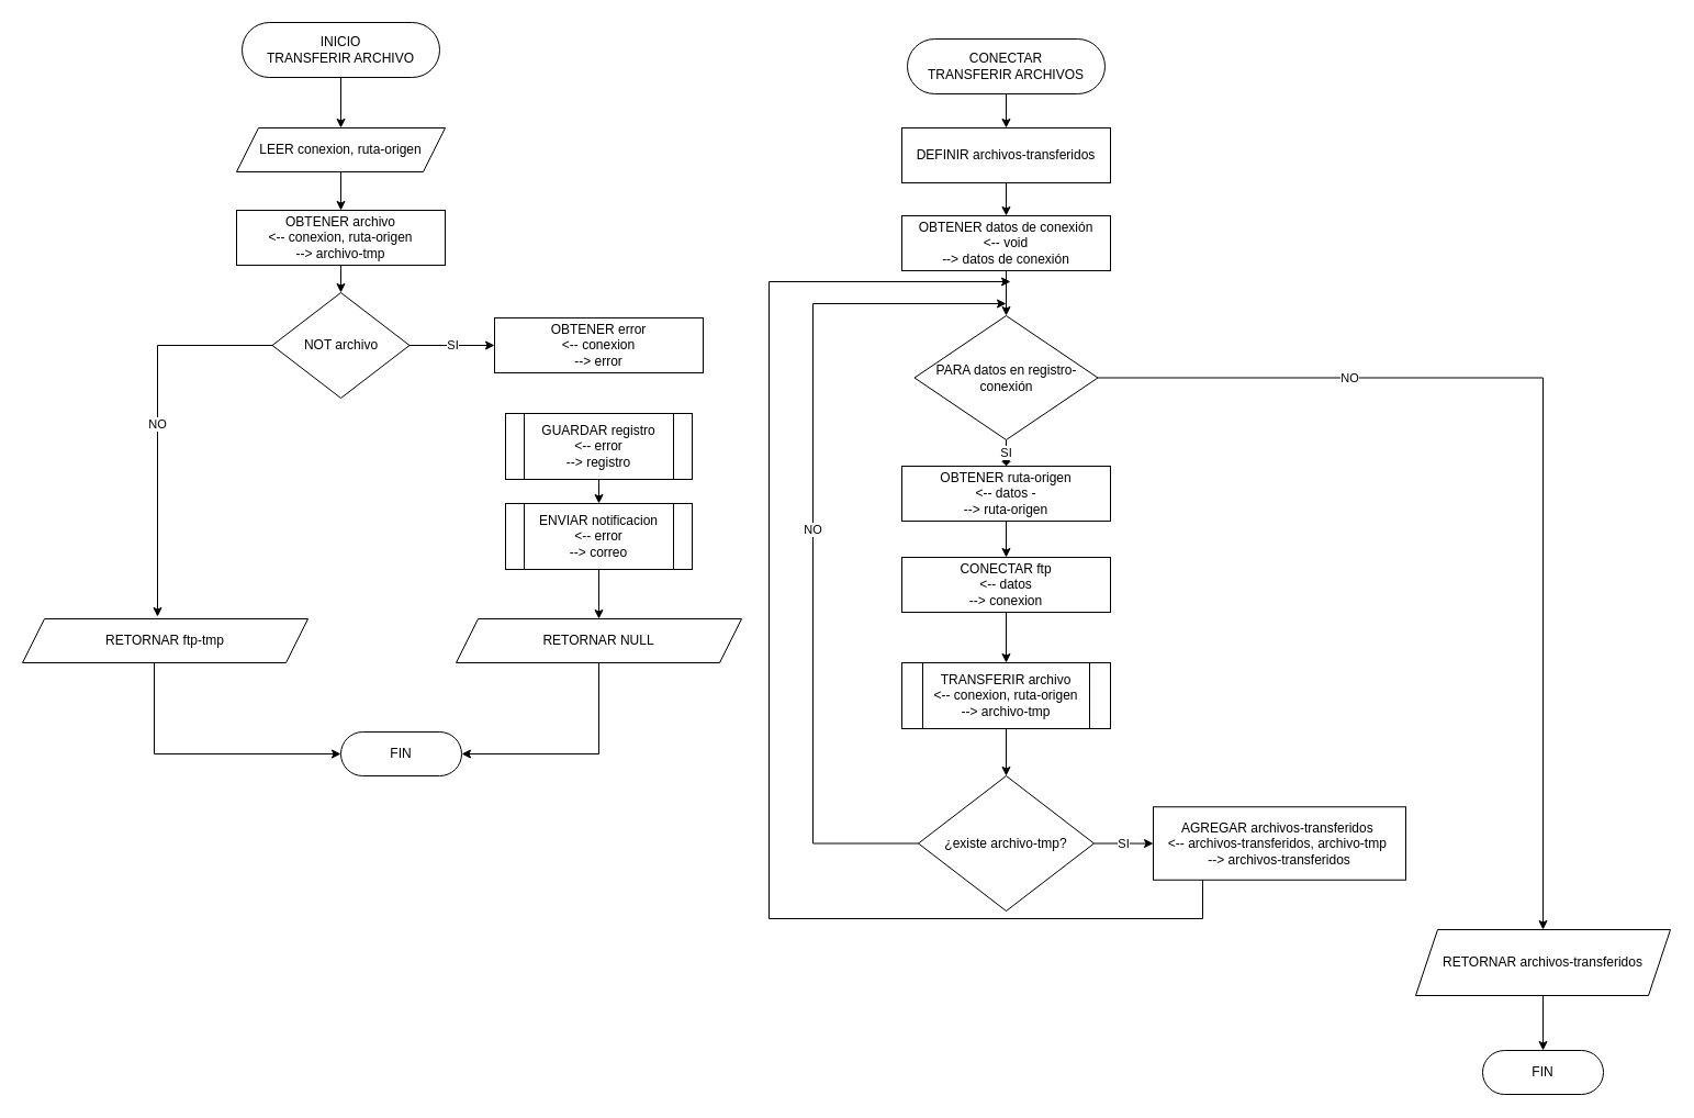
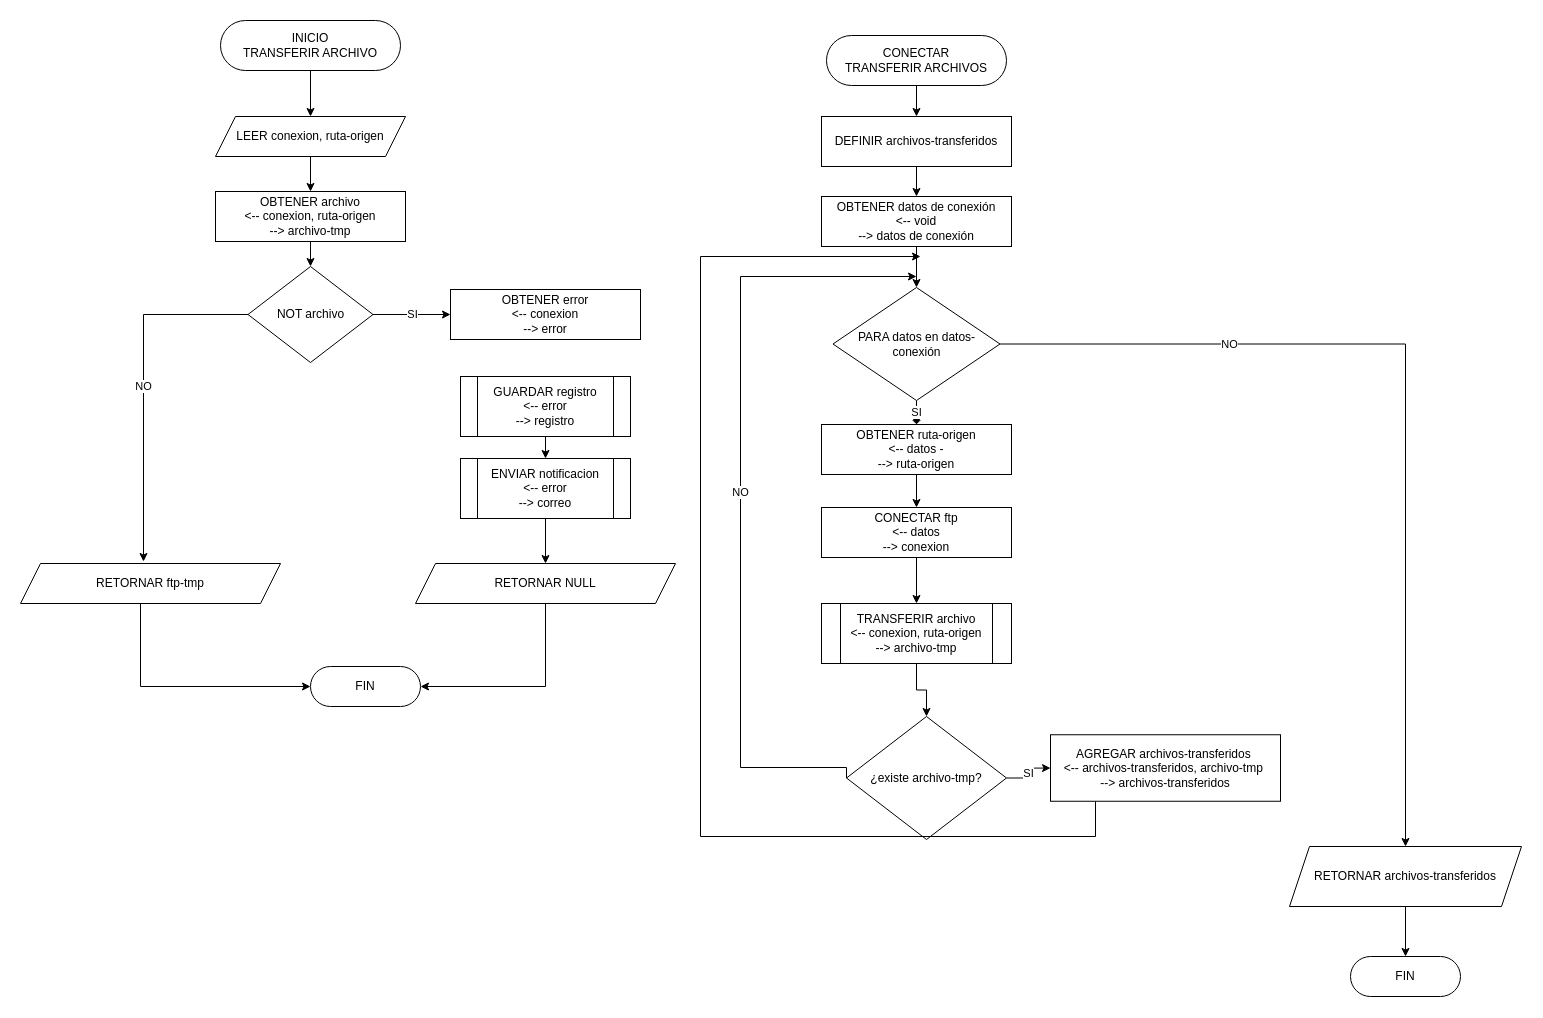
  <mxCell id="0" />
  <mxCell id="1" parent="0" />
  <mxCell id="2" style="edgeStyle=orthogonalEdgeStyle;rounded=0;orthogonalLoop=1;jettySize=auto;html=1;" parent="1" source="3" target="5" edge="1"><mxGeometry relative="1" as="geometry" /></mxCell>
  <mxCell id="3" value="INICIO&lt;br&gt;TRANSFERIR ARCHIVO" style="rounded=1;whiteSpace=wrap;html=1;arcSize=50;" parent="1" vertex="1"><mxGeometry x="220" y="20" width="180" height="50" as="geometry" /></mxCell>
  <mxCell id="4" value="" style="edgeStyle=orthogonalEdgeStyle;rounded=0;orthogonalLoop=1;jettySize=auto;html=1;" parent="1" source="5" target="7" edge="1"><mxGeometry relative="1" as="geometry" /></mxCell>
  <mxCell id="5" value="LEER conexion, ruta-origen" style="shape=parallelogram;perimeter=parallelogramPerimeter;whiteSpace=wrap;html=1;fixedSize=1;" parent="1" vertex="1"><mxGeometry x="215" y="116" width="190" height="40" as="geometry" /></mxCell>
  <mxCell id="6" value="SI" style="edgeStyle=orthogonalEdgeStyle;rounded=0;orthogonalLoop=1;jettySize=auto;html=1;" parent="1" source="42" target="8" edge="1"><mxGeometry relative="1" as="geometry" /></mxCell>
  <mxCell id="7" value="OBTENER archivo&lt;br&gt;&amp;lt;-- conexion, ruta-origen&lt;br&gt;--&amp;gt; archivo-tmp" style="rounded=0;whiteSpace=wrap;html=1;" parent="1" vertex="1"><mxGeometry x="215" y="191" width="190" height="50" as="geometry" /></mxCell>
  <mxCell id="8" value="OBTENER error&lt;br&gt;&amp;lt;-- conexion&lt;br&gt;--&amp;gt; error" style="rounded=0;whiteSpace=wrap;html=1;" parent="1" vertex="1"><mxGeometry x="450" y="289" width="190" height="50" as="geometry" /></mxCell>
  <mxCell id="9" style="edgeStyle=orthogonalEdgeStyle;rounded=0;orthogonalLoop=1;jettySize=auto;html=1;" parent="1" source="10" target="11" edge="1"><mxGeometry relative="1" as="geometry"><Array as="points"><mxPoint x="140" y="686" /></Array></mxGeometry></mxCell>
  <mxCell id="10" value="RETORNAR ftp-tmp" style="shape=parallelogram;perimeter=parallelogramPerimeter;whiteSpace=wrap;html=1;fixedSize=1;" parent="1" vertex="1"><mxGeometry x="20" y="563" width="260" height="40" as="geometry" /></mxCell>
  <mxCell id="11" value="FIN" style="rounded=1;whiteSpace=wrap;html=1;arcSize=50;" parent="1" vertex="1"><mxGeometry x="310" y="666" width="110" height="40" as="geometry" /></mxCell>
  <mxCell id="12" style="edgeStyle=orthogonalEdgeStyle;rounded=0;orthogonalLoop=1;jettySize=auto;html=1;" parent="1" source="13" target="15" edge="1"><mxGeometry relative="1" as="geometry" /></mxCell>
  <mxCell id="13" value="&lt;span&gt;GUARDAR registro&lt;/span&gt;&lt;br&gt;&lt;span&gt;&amp;lt;-- error&lt;/span&gt;&lt;br&gt;&lt;span&gt;--&amp;gt; registro&lt;/span&gt;" style="shape=process;whiteSpace=wrap;html=1;backgroundOutline=1;" parent="1" vertex="1"><mxGeometry x="460" y="376" width="170" height="60" as="geometry" /></mxCell>
  <mxCell id="14" value="" style="edgeStyle=orthogonalEdgeStyle;rounded=0;orthogonalLoop=1;jettySize=auto;html=1;" edge="1" parent="1" source="15" target="40"><mxGeometry relative="1" as="geometry" /></mxCell>
  <mxCell id="15" value="ENVIAR notificacion&lt;br&gt;&amp;lt;-- error&lt;br&gt;--&amp;gt; correo" style="shape=process;whiteSpace=wrap;html=1;backgroundOutline=1;" parent="1" vertex="1"><mxGeometry x="460" y="458" width="170" height="60" as="geometry" /></mxCell>
  <mxCell id="16" value="" style="edgeStyle=orthogonalEdgeStyle;rounded=0;orthogonalLoop=1;jettySize=auto;html=1;endArrow=classic;endFill=1;strokeColor=#000000;" parent="1" source="17" target="22" edge="1"><mxGeometry relative="1" as="geometry" /></mxCell>
  <mxCell id="17" value="CONECTAR&lt;br&gt;TRANSFERIR ARCHIVOS" style="rounded=1;whiteSpace=wrap;html=1;arcSize=50;" parent="1" vertex="1"><mxGeometry x="826" y="35" width="180" height="50" as="geometry" /></mxCell>
  <mxCell id="18" value="FIN" style="rounded=1;whiteSpace=wrap;html=1;arcSize=50;" parent="1" vertex="1"><mxGeometry x="1350" y="956" width="110" height="40" as="geometry" /></mxCell>
  <mxCell id="19" value="" style="edgeStyle=orthogonalEdgeStyle;rounded=0;orthogonalLoop=1;jettySize=auto;html=1;" parent="1" source="20" target="36" edge="1"><mxGeometry relative="1" as="geometry" /></mxCell>
  <mxCell id="20" value="OBTENER datos de conexión&lt;br&gt;&amp;lt;-- void&lt;br&gt;--&amp;gt; datos de conexión" style="rounded=0;whiteSpace=wrap;html=1;" parent="1" vertex="1"><mxGeometry x="821" y="196" width="190" height="50" as="geometry" /></mxCell>
  <mxCell id="21" value="" style="edgeStyle=orthogonalEdgeStyle;rounded=0;orthogonalLoop=1;jettySize=auto;html=1;endArrow=classic;endFill=1;strokeColor=#000000;" parent="1" source="22" target="20" edge="1"><mxGeometry relative="1" as="geometry" /></mxCell>
  <mxCell id="22" value="DEFINIR archivos-transferidos" style="rounded=0;whiteSpace=wrap;html=1;" parent="1" vertex="1"><mxGeometry x="821" y="116" width="190" height="50" as="geometry" /></mxCell>
  <mxCell id="23" value="" style="edgeStyle=orthogonalEdgeStyle;rounded=0;orthogonalLoop=1;jettySize=auto;html=1;" parent="1" source="24" target="26" edge="1"><mxGeometry relative="1" as="geometry" /></mxCell>
  <mxCell id="24" value="OBTENER ruta-origen &lt;br&gt;&amp;lt;-- datos -&lt;br&gt;--&amp;gt; ruta-origen" style="rounded=0;whiteSpace=wrap;html=1;" parent="1" vertex="1"><mxGeometry x="821" y="424" width="190" height="50" as="geometry" /></mxCell>
  <mxCell id="25" value="" style="edgeStyle=orthogonalEdgeStyle;rounded=0;orthogonalLoop=1;jettySize=auto;html=1;" parent="1" source="26" target="28" edge="1"><mxGeometry relative="1" as="geometry" /></mxCell>
  <mxCell id="26" value="CONECTAR ftp &lt;br&gt;&amp;lt;-- datos &lt;br&gt;--&amp;gt; conexion" style="rounded=0;whiteSpace=wrap;html=1;" parent="1" vertex="1"><mxGeometry x="821" y="507" width="190" height="50" as="geometry" /></mxCell>
  <mxCell id="27" value="" style="edgeStyle=orthogonalEdgeStyle;rounded=0;orthogonalLoop=1;jettySize=auto;html=1;" parent="1" source="28" target="31" edge="1"><mxGeometry relative="1" as="geometry" /></mxCell>
  <mxCell id="28" value="TRANSFERIR archivo &lt;br&gt;&amp;lt;-- conexion, ruta-origen &lt;br&gt;--&amp;gt; archivo-tmp" style="shape=process;whiteSpace=wrap;html=1;backgroundOutline=1;" parent="1" vertex="1"><mxGeometry x="821" y="603" width="190" height="60" as="geometry" /></mxCell>
  <mxCell id="29" value="SI" style="edgeStyle=orthogonalEdgeStyle;rounded=0;orthogonalLoop=1;jettySize=auto;html=1;" parent="1" source="31" target="33" edge="1"><mxGeometry relative="1" as="geometry" /></mxCell>
  <mxCell id="30" value="NO" style="edgeStyle=orthogonalEdgeStyle;rounded=0;orthogonalLoop=1;jettySize=auto;html=1;exitX=0;exitY=0.5;exitDx=0;exitDy=0;endArrow=classic;endFill=1;" parent="1" source="31" edge="1"><mxGeometry relative="1" as="geometry"><mxPoint x="916" y="276" as="targetPoint" /><Array as="points"><mxPoint x="740" y="767" /><mxPoint x="740" y="276" /></Array></mxGeometry></mxCell>
- <mxCell id="31" value="¿existe archivo-tmp?" style="rhombus;whiteSpace=wrap;html=1;" parent="1" vertex="1"><mxGeometry x="836" y="706" width="160" height="123" as="geometry" /></mxCell>
+ <mxCell id="31" value="¿existe archivo-tmp?" style="rhombus;whiteSpace=wrap;html=1;" parent="1" vertex="1"><mxGeometry x="846" y="716" width="160" height="123" as="geometry" /></mxCell>
  <mxCell id="32" style="edgeStyle=orthogonalEdgeStyle;rounded=0;orthogonalLoop=1;jettySize=auto;html=1;endArrow=classic;endFill=1;strokeColor=#000000;" parent="1" source="33" edge="1"><mxGeometry relative="1" as="geometry"><mxPoint x="920" y="256" as="targetPoint" /><Array as="points"><mxPoint x="1095" y="836" /><mxPoint x="700" y="836" /><mxPoint x="700" y="256" /></Array></mxGeometry></mxCell>
  <mxCell id="33" value="&lt;div&gt;AGREGAR archivos-transferidos&amp;nbsp;&lt;/div&gt;&lt;div&gt;&amp;lt;-- archivos-transferidos, archivo-tmp&amp;nbsp;&lt;/div&gt;&lt;div&gt;&lt;span&gt;--&amp;gt; archivos-transferidos&lt;/span&gt;&lt;/div&gt;" style="rounded=0;whiteSpace=wrap;html=1;" parent="1" vertex="1"><mxGeometry x="1050" y="734.25" width="230" height="66.5" as="geometry" /></mxCell>
  <mxCell id="34" value="SI" style="edgeStyle=orthogonalEdgeStyle;rounded=0;orthogonalLoop=1;jettySize=auto;html=1;endArrow=diamond;" parent="1" source="36" target="24" edge="1"><mxGeometry relative="1" as="geometry" /></mxCell>
  <mxCell id="35" value="NO" style="edgeStyle=orthogonalEdgeStyle;rounded=0;orthogonalLoop=1;jettySize=auto;html=1;entryX=0.5;entryY=0;entryDx=0;entryDy=0;" parent="1" source="36" target="38" edge="1"><mxGeometry x="-0.496" relative="1" as="geometry"><mxPoint as="offset" /></mxGeometry></mxCell>
- <mxCell id="36" value="PARA datos en registro-conexión" style="rhombus;whiteSpace=wrap;html=1;" parent="1" vertex="1"><mxGeometry x="832.5" y="287" width="167" height="113" as="geometry" /></mxCell>
+ <mxCell id="36" value="PARA datos en datos-conexión" style="rhombus;whiteSpace=wrap;html=1;" parent="1" vertex="1"><mxGeometry x="832.5" y="287" width="167" height="113" as="geometry" /></mxCell>
  <mxCell id="37" value="" style="edgeStyle=orthogonalEdgeStyle;rounded=0;orthogonalLoop=1;jettySize=auto;html=1;" edge="1" parent="1" source="38" target="18"><mxGeometry relative="1" as="geometry" /></mxCell>
  <mxCell id="38" value="RETORNAR archivos-transferidos" style="shape=parallelogram;perimeter=parallelogramPerimeter;whiteSpace=wrap;html=1;fixedSize=1;size=20.0;" vertex="1" parent="1"><mxGeometry x="1289" y="846" width="232" height="60" as="geometry" /></mxCell>
  <mxCell id="39" style="edgeStyle=orthogonalEdgeStyle;rounded=0;orthogonalLoop=1;jettySize=auto;html=1;entryX=1;entryY=0.5;entryDx=0;entryDy=0;" edge="1" parent="1" source="40" target="11"><mxGeometry relative="1" as="geometry"><Array as="points"><mxPoint x="545" y="686" /></Array></mxGeometry></mxCell>
  <mxCell id="40" value="RETORNAR NULL" style="shape=parallelogram;perimeter=parallelogramPerimeter;whiteSpace=wrap;html=1;fixedSize=1;" vertex="1" parent="1"><mxGeometry x="415" y="563" width="260" height="40" as="geometry" /></mxCell>
  <mxCell id="41" value="NO" style="edgeStyle=orthogonalEdgeStyle;rounded=0;orthogonalLoop=1;jettySize=auto;html=1;" edge="1" parent="1" source="42"><mxGeometry relative="1" as="geometry"><mxPoint x="143" y="561" as="targetPoint" /><Array as="points"><mxPoint x="143" y="314" /></Array></mxGeometry></mxCell>
  <mxCell id="42" value="NOT archivo" style="rhombus;whiteSpace=wrap;html=1;" vertex="1" parent="1"><mxGeometry x="247.5" y="266" width="125" height="96" as="geometry" /></mxCell>
  <mxCell id="43" style="edgeStyle=orthogonalEdgeStyle;rounded=0;orthogonalLoop=1;jettySize=auto;html=1;" edge="1" parent="1" source="7" target="42"><mxGeometry relative="1" as="geometry"><mxPoint x="310" y="241" as="sourcePoint" /><mxPoint x="310" y="398.75" as="targetPoint" /></mxGeometry></mxCell>
